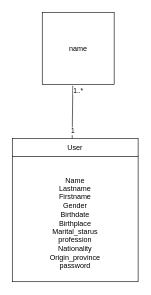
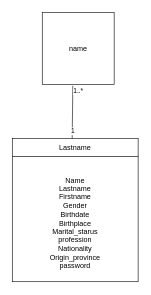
  <mxCell id="0" />
  <mxCell id="1" parent="0" />
  <mxCell id="2" value="&lt;br&gt;&lt;br&gt;&lt;br&gt;Name&lt;br&gt;Lastname&lt;br&gt;Firstname&lt;br&gt;Gender&lt;br&gt;Birthdate&lt;br&gt;Birthplace&lt;br&gt;Marital_starus&lt;br&gt;profession&lt;br&gt;Nationality&lt;br&gt;Origin_province&lt;br&gt;password&lt;br&gt;&lt;br&gt;&lt;br&gt;" style="whiteSpace=wrap;html=1;aspect=fixed;" parent="1" vertex="1"><mxGeometry x="20" y="259" width="210" height="210" as="geometry" /></mxCell>
- <mxCell id="3" value="User" style="rounded=0;whiteSpace=wrap;html=1;" parent="1" vertex="1"><mxGeometry x="20" y="230" width="210" height="30" as="geometry" /></mxCell>
+ <mxCell id="3" value="Lastname" style="rounded=0;whiteSpace=wrap;html=1;" parent="1" vertex="1"><mxGeometry x="20" y="230" width="210" height="30" as="geometry" /></mxCell>
  <mxCell id="4" value="" style="group" parent="1" vertex="1" connectable="0"><mxGeometry x="70" y="20" width="120" height="150" as="geometry" /></mxCell>
  <mxCell id="5" value="name" style="whiteSpace=wrap;html=1;aspect=fixed;" parent="4" vertex="1"><mxGeometry width="120" height="120" as="geometry" /></mxCell>
  <mxCell id="6" value="" style="endArrow=none;html=1;entryX=0.425;entryY=1.017;entryDx=0;entryDy=0;entryPerimeter=0;" edge="1" parent="1" target="5"><mxGeometry width="50" height="50" relative="1" as="geometry"><mxPoint x="120" y="230" as="sourcePoint" /><mxPoint x="170" y="180" as="targetPoint" /></mxGeometry></mxCell>
  <mxCell id="7" value="1..*" style="edgeLabel;html=1;align=center;verticalAlign=middle;resizable=0;points=[];" vertex="1" connectable="0" parent="6"><mxGeometry x="0.569" relative="1" as="geometry"><mxPoint x="9" y="-11" as="offset" /></mxGeometry></mxCell>
  <mxCell id="8" value="1" style="edgeLabel;html=1;align=center;verticalAlign=middle;resizable=0;points=[];" vertex="1" connectable="0" parent="6"><mxGeometry x="-0.704" relative="1" as="geometry"><mxPoint as="offset" /></mxGeometry></mxCell>
